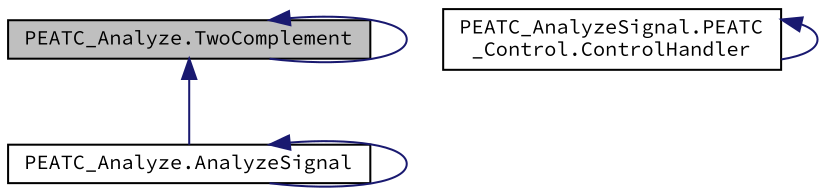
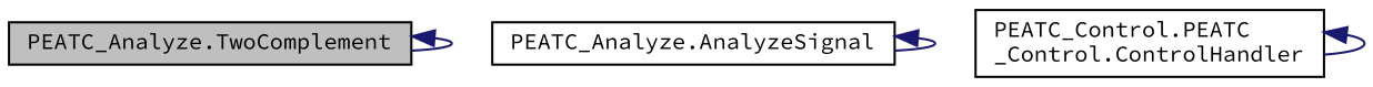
  digraph {
    fontname="Source Code Pro"
    rankdir=TB
    node [color=black fillcolor=white fontname="Source Code Pro" fontsize=10 shape=record style=filled]
    edge [color=midnightblue dir=back fontname="Source Code Pro" fontsize=10 labelfontname=Helvetica labelfontsize=10 style=solid]
    n1 [fillcolor=grey75 fontcolor=black height=0.2 label="PEATC_Analyze.TwoComplement" width=0.4]
    n2 [height=0.2 label="PEATC_Analyze.AnalyzeSignal" width=0.4]
-   n3 [height=0.2 label="PEATC_AnalyzeSignal.PEATC\l_Control.ControlHandler" width=0.4]
+   n3 [height=0.2 label="PEATC_Control.PEATC\l_Control.ControlHandler" width=0.4]
    n1 -> n1
-   n1 -> n2
    n2 -> n2
    n3 -> n3
  }
